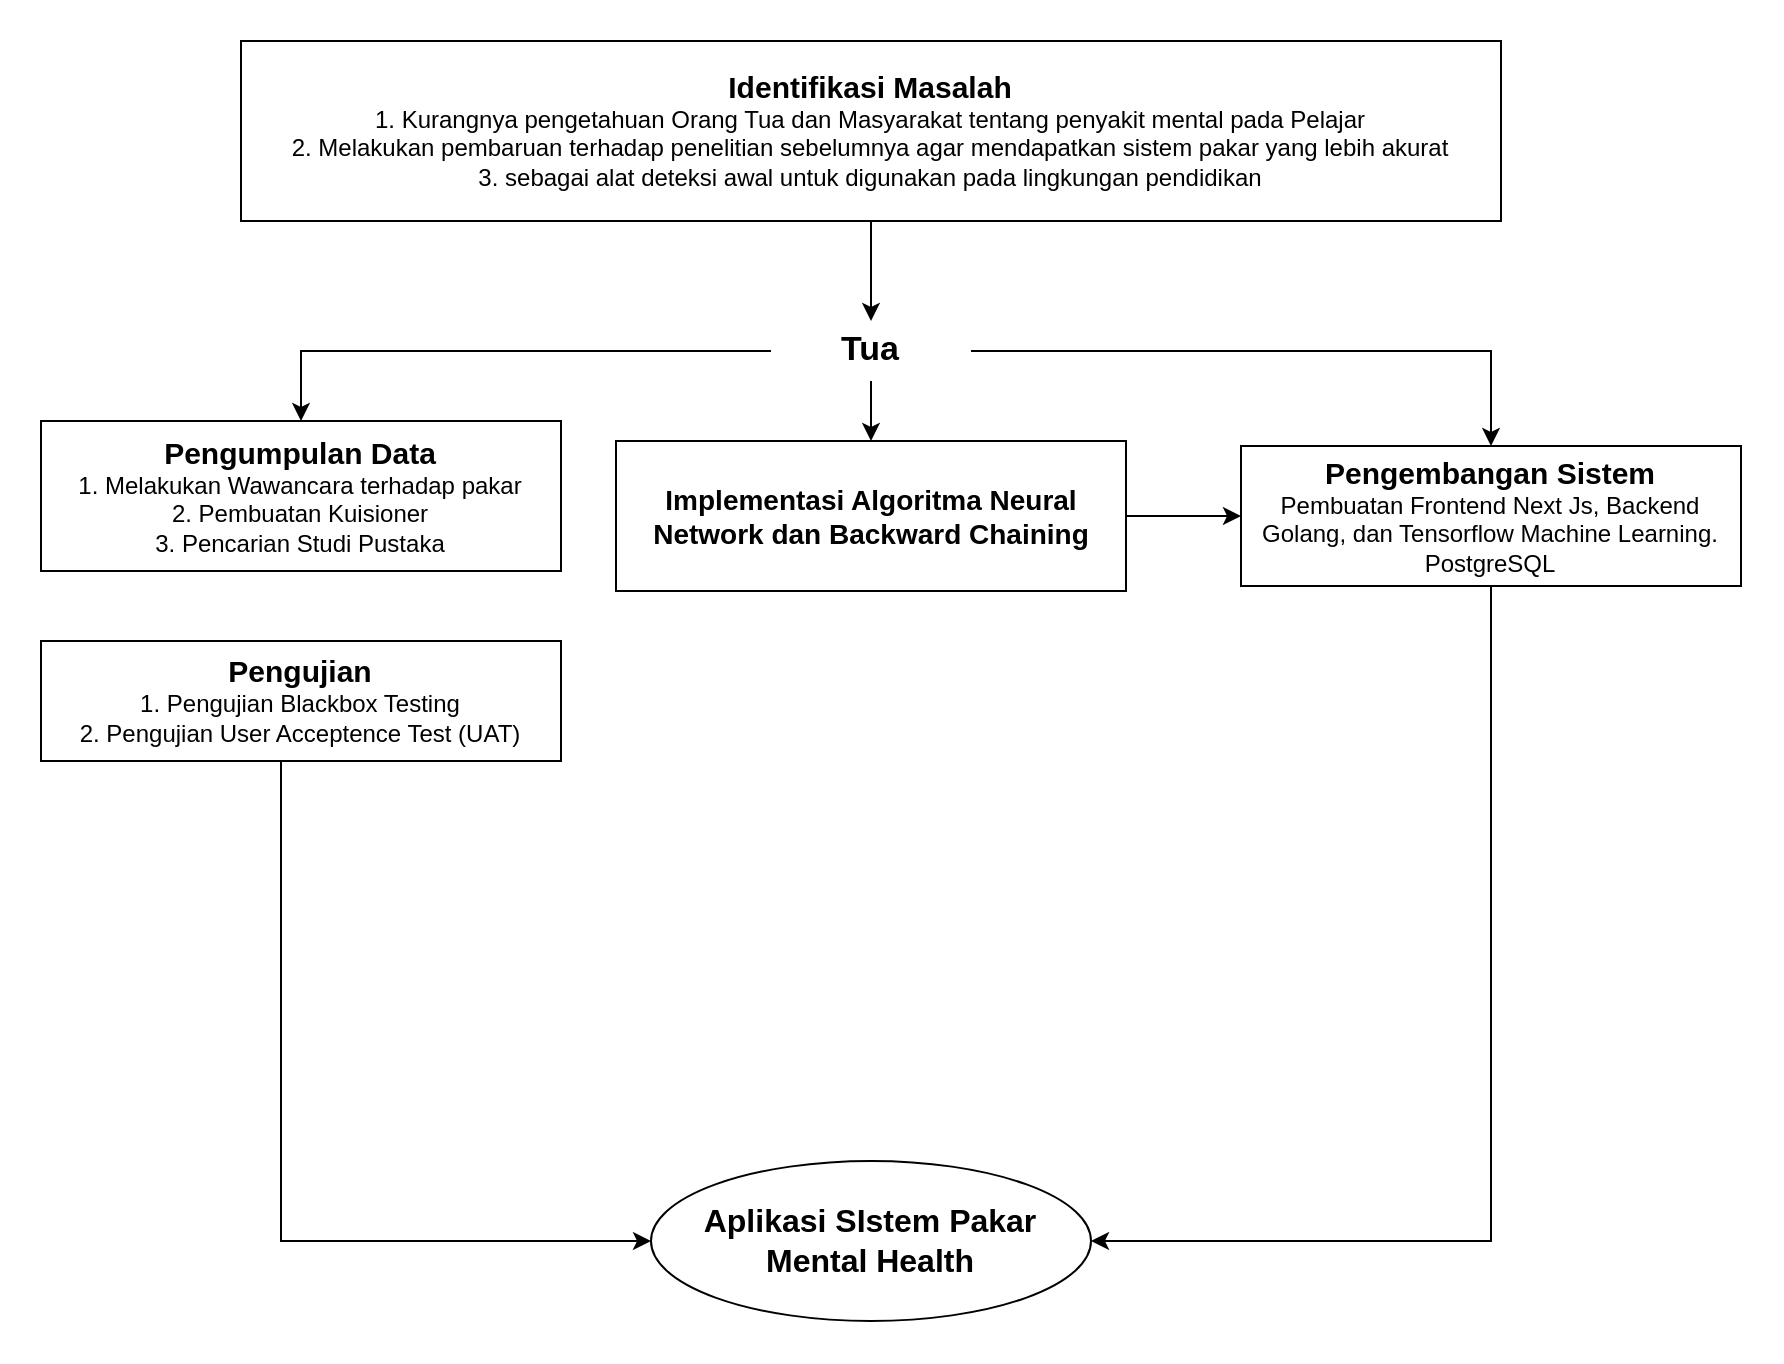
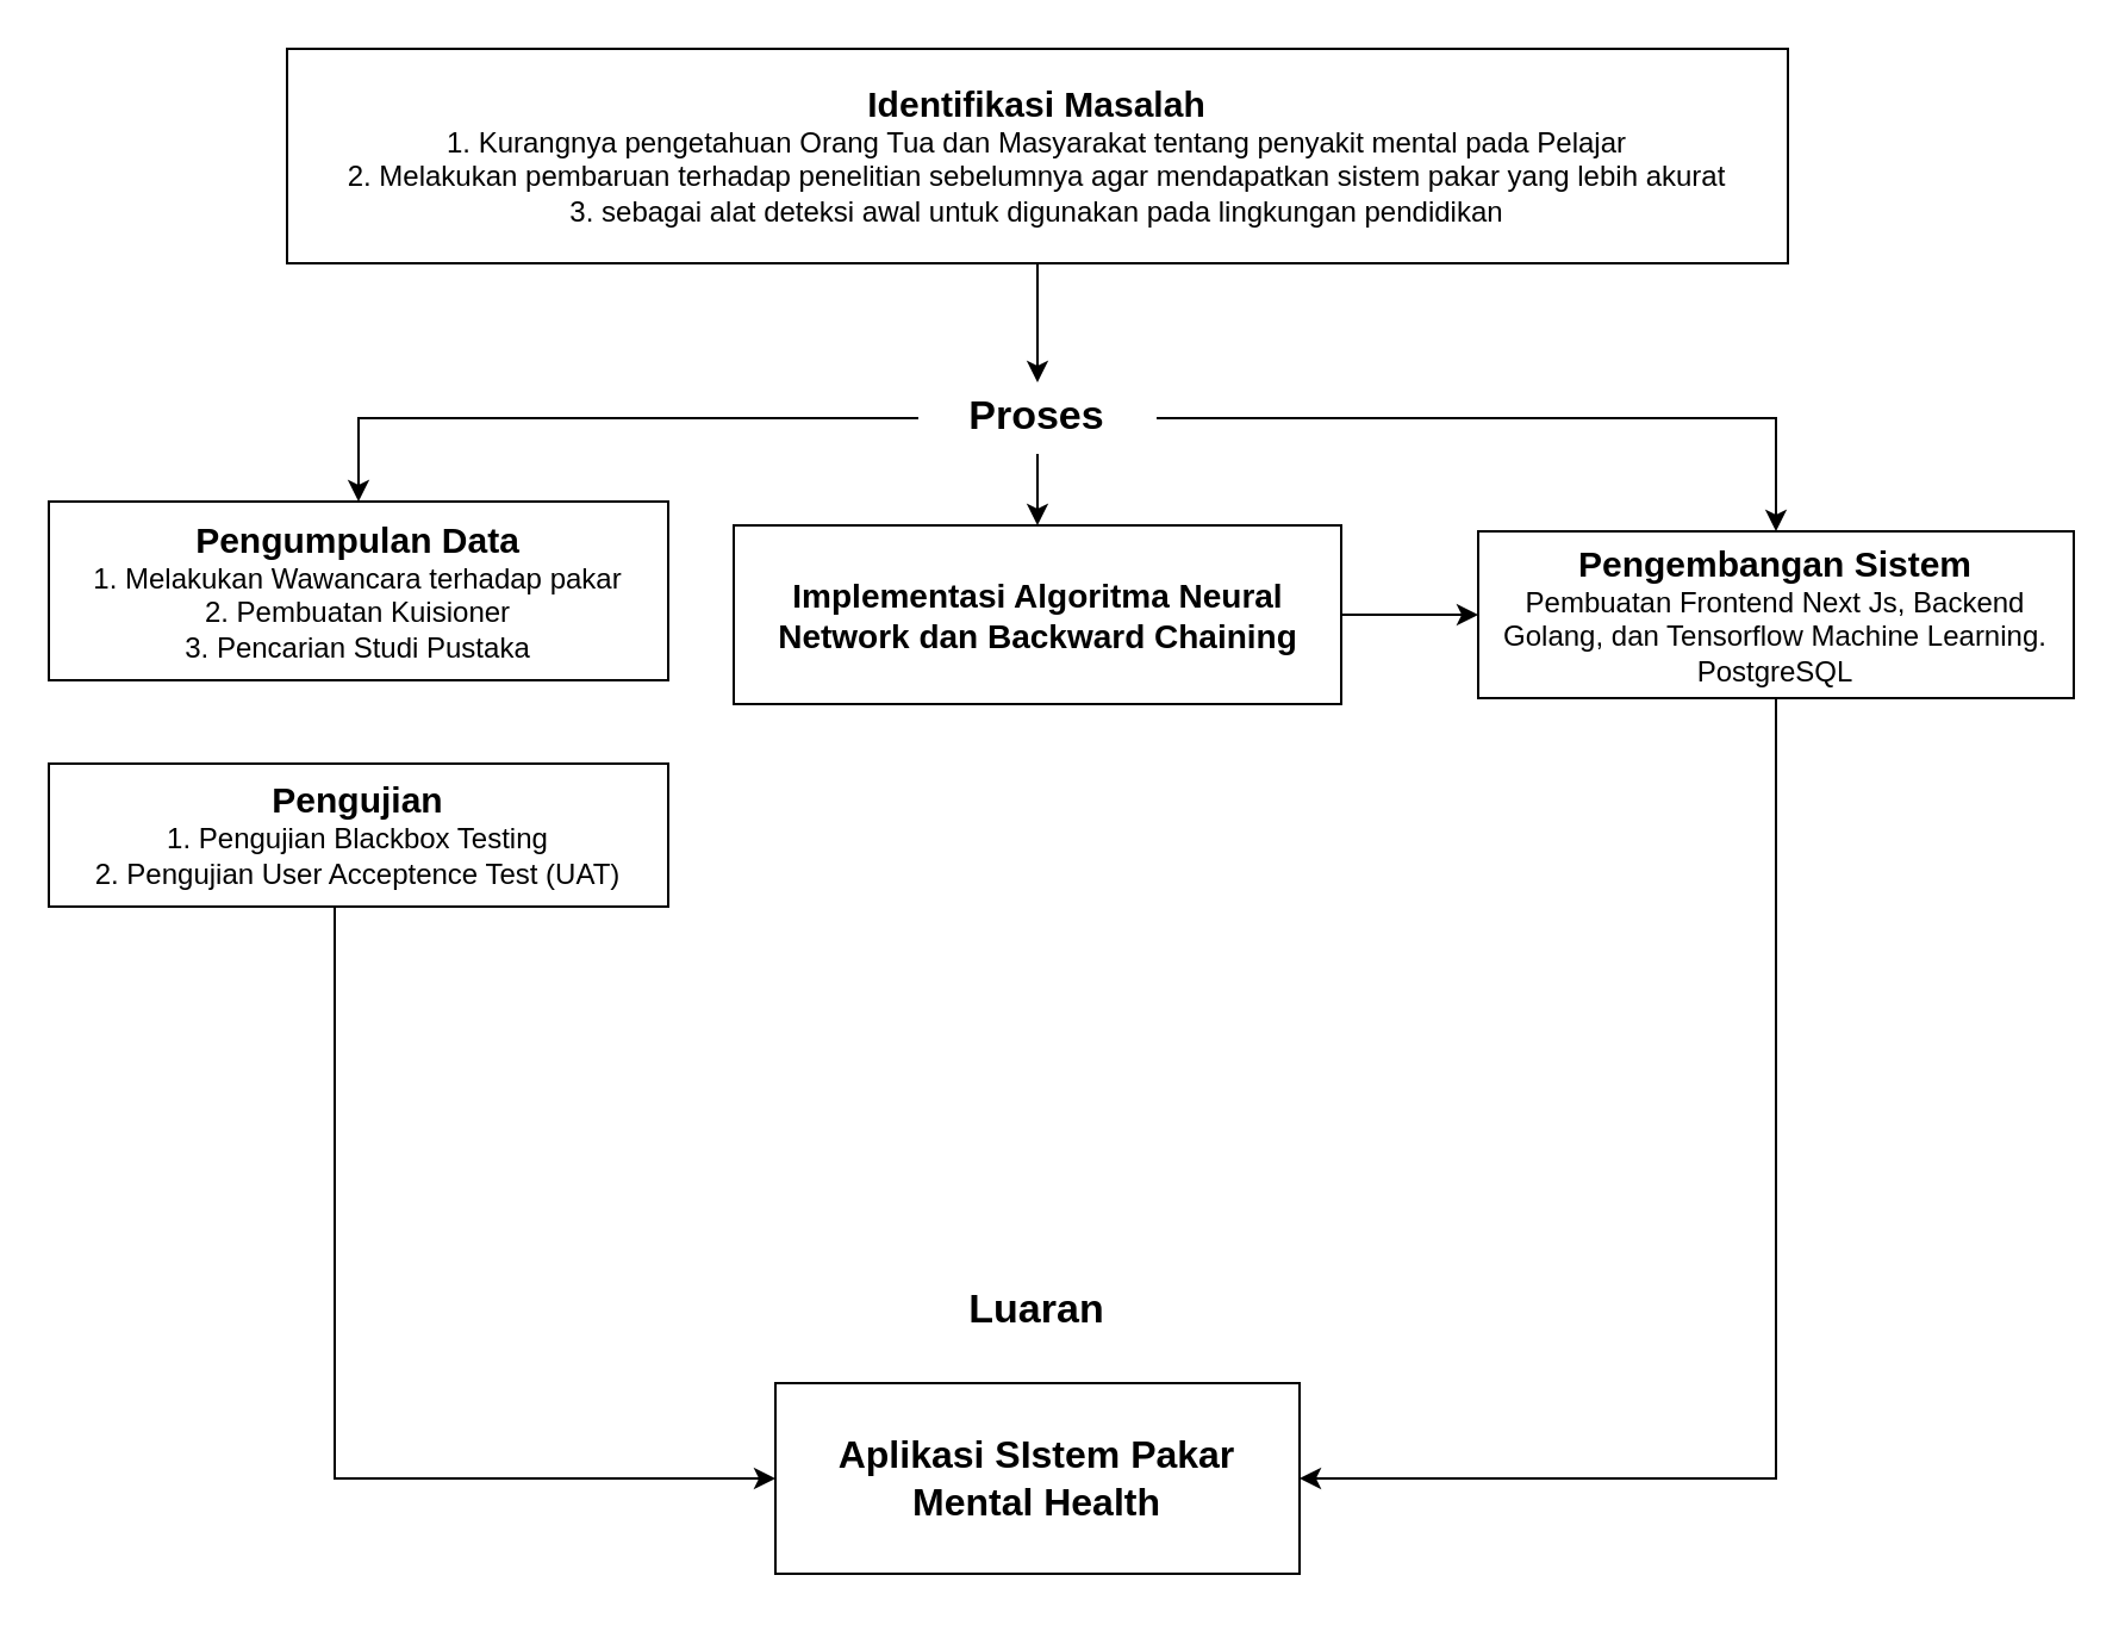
  <mxCell id="0" />
  <mxCell id="1" parent="0" />
  <mxCell id="2" style="edgeStyle=orthogonalEdgeStyle;rounded=0;orthogonalLoop=1;jettySize=auto;html=1;entryX=0.5;entryY=0;entryDx=0;entryDy=0;exitX=1;exitY=0.5;exitDx=0;exitDy=0;" parent="1" source="4" target="8" edge="1"><mxGeometry relative="1" as="geometry"><mxPoint x="420" y="155" as="sourcePoint" /></mxGeometry></mxCell>
  <mxCell id="3" style="edgeStyle=orthogonalEdgeStyle;rounded=0;orthogonalLoop=1;jettySize=auto;html=1;entryX=0.5;entryY=0;entryDx=0;entryDy=0;" edge="1" parent="1" source="4" target="17"><mxGeometry relative="1" as="geometry" /></mxCell>
- <mxCell id="4" value="Tua" style="text;html=1;align=center;verticalAlign=middle;whiteSpace=wrap;rounded=0;fontSize=17;fontStyle=1" parent="1" vertex="1"><mxGeometry x="385" y="160" width="100" height="30" as="geometry" /></mxCell>
+ <mxCell id="4" value="Proses" style="text;html=1;align=center;verticalAlign=middle;whiteSpace=wrap;rounded=0;fontSize=17;fontStyle=1" parent="1" vertex="1"><mxGeometry x="385" y="160" width="100" height="30" as="geometry" /></mxCell>
  <mxCell id="5" style="edgeStyle=orthogonalEdgeStyle;rounded=0;orthogonalLoop=1;jettySize=auto;html=1;exitX=0;exitY=0.5;exitDx=0;exitDy=0;entryX=0.5;entryY=0;entryDx=0;entryDy=0;" parent="1" source="4" target="15" edge="1"><mxGeometry relative="1" as="geometry"><mxPoint x="300" y="157" as="sourcePoint" /><mxPoint x="131" y="210" as="targetPoint" /></mxGeometry></mxCell>
  <mxCell id="6" style="edgeStyle=orthogonalEdgeStyle;rounded=0;orthogonalLoop=1;jettySize=auto;html=1;entryX=0;entryY=0.5;entryDx=0;entryDy=0;exitX=0;exitY=0.5;exitDx=0;exitDy=0;" parent="1" source="8" target="8" edge="1"><mxGeometry relative="1" as="geometry" /></mxCell>
  <mxCell id="7" style="edgeStyle=orthogonalEdgeStyle;rounded=0;orthogonalLoop=1;jettySize=auto;html=1;entryX=1;entryY=0.5;entryDx=0;entryDy=0;exitX=0.5;exitY=1;exitDx=0;exitDy=0;" edge="1" parent="1" source="8" target="12"><mxGeometry relative="1" as="geometry"><Array as="points"><mxPoint x="745" y="620" /></Array></mxGeometry></mxCell>
  <mxCell id="8" value="&lt;b&gt;&lt;font style=&quot;font-size: 15px;&quot;&gt;Pengembangan Sistem&lt;/font&gt;&lt;/b&gt;&lt;div&gt;Pembuatan Frontend Next Js, Backend Golang, dan Tensorflow Machine Learning. PostgreSQL&lt;/div&gt;" style="rounded=0;whiteSpace=wrap;html=1;" parent="1" vertex="1"><mxGeometry x="620" y="222.5" width="250" height="70" as="geometry" /></mxCell>
  <mxCell id="9" style="edgeStyle=orthogonalEdgeStyle;rounded=0;orthogonalLoop=1;jettySize=auto;html=1;entryX=0;entryY=0.5;entryDx=0;entryDy=0;" edge="1" parent="1" source="10" target="12"><mxGeometry relative="1" as="geometry"><Array as="points"><mxPoint x="140" y="620" /></Array></mxGeometry></mxCell>
  <mxCell id="10" value="&lt;font style=&quot;font-size: 15px;&quot;&gt;&lt;b&gt;Pengujian&lt;/b&gt;&lt;/font&gt;&lt;div&gt;1. Pengujian Blackbox Testing&lt;/div&gt;&lt;div&gt;2. Pengujian User Acceptence Test (UAT)&lt;/div&gt;" style="rounded=0;whiteSpace=wrap;html=1;" parent="1" vertex="1"><mxGeometry x="20" y="320" width="260" height="60" as="geometry" /></mxCell>
- <mxCell id="12" value="&lt;font style=&quot;font-size: 16px;&quot;&gt;Aplikasi SIstem Pakar Mental Health&lt;/font&gt;" style="ellipse;whiteSpace=wrap;html=1;fontStyle=1" parent="1" vertex="1"><mxGeometry x="325" y="580" width="220" height="80" as="geometry" /></mxCell>
+ <mxCell id="11" value="Luaran" style="text;html=1;align=center;verticalAlign=middle;whiteSpace=wrap;rounded=0;fontSize=17;fontStyle=1" parent="1" vertex="1"><mxGeometry x="385" y="530" width="100" height="40" as="geometry" /></mxCell>
+ <mxCell id="12" value="&lt;font style=&quot;font-size: 16px;&quot;&gt;Aplikasi SIstem Pakar Mental Health&lt;/font&gt;" style="whiteSpace=wrap;html=1;fontStyle=1;rounded=0;" parent="1" vertex="1"><mxGeometry x="325" y="580" width="220" height="80" as="geometry" /></mxCell>
  <mxCell id="13" style="edgeStyle=orthogonalEdgeStyle;rounded=0;orthogonalLoop=1;jettySize=auto;html=1;" edge="1" parent="1" source="14" target="4"><mxGeometry relative="1" as="geometry" /></mxCell>
  <mxCell id="14" value="&lt;b&gt;&lt;font style=&quot;font-size: 15px;&quot;&gt;Identifikasi Masalah&lt;/font&gt;&lt;/b&gt;&lt;div&gt;&lt;font style=&quot;&quot;&gt;1. Kurangnya pengetahuan Orang Tua dan Masyarakat tentang penyakit mental pada Pelajar&lt;/font&gt;&lt;/div&gt;&lt;div&gt;&lt;font style=&quot;&quot;&gt;2. Melakukan pembaruan terhadap penelitian sebelumnya agar mendapatkan sistem pakar yang lebih akurat&lt;/font&gt;&lt;/div&gt;&lt;div&gt;&lt;font style=&quot;&quot;&gt;3. sebagai alat deteksi awal untuk digunakan pada lingkungan pendidikan&lt;/font&gt;&lt;/div&gt;" style="rounded=0;whiteSpace=wrap;html=1;" vertex="1" parent="1"><mxGeometry x="120" y="20" width="630" height="90" as="geometry" /></mxCell>
  <mxCell id="15" value="&lt;font style=&quot;font-size: 15px;&quot;&gt;&lt;b&gt;Pengumpulan Data&lt;/b&gt;&lt;/font&gt;&lt;div&gt;1. Melakukan Wawancara terhadap pakar&lt;/div&gt;&lt;div&gt;2. Pembuatan Kuisioner&lt;/div&gt;&lt;div&gt;3. Pencarian Studi Pustaka&lt;/div&gt;" style="rounded=0;whiteSpace=wrap;html=1;" vertex="1" parent="1"><mxGeometry x="20" y="210" width="260" height="75" as="geometry" /></mxCell>
  <mxCell id="16" value="" style="edgeStyle=orthogonalEdgeStyle;rounded=0;orthogonalLoop=1;jettySize=auto;html=1;" edge="1" parent="1" source="17" target="8"><mxGeometry relative="1" as="geometry" /></mxCell>
  <mxCell id="17" value="&lt;span style=&quot;font-weight: 700;&quot;&gt;&lt;font style=&quot;font-size: 14px;&quot;&gt;Implementasi Algoritma Neural Network dan Backward Chaining&lt;/font&gt;&lt;/span&gt;" style="rounded=0;whiteSpace=wrap;html=1;" parent="1" vertex="1"><mxGeometry x="307.5" y="220" width="255" height="75" as="geometry" /></mxCell>
